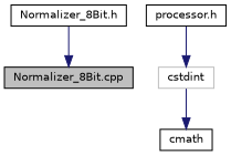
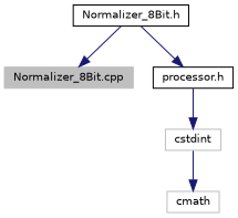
  digraph {
    node [color=black fontname=Helvetica fontsize=10 shape=record]
    edge [color=midnightblue fontname=Helvetica fontsize=10 labelfontname=Helvetica labelfontsize=10 style=solid]
-   n1 [fillcolor=grey75 fontcolor=black height=0.2 label="Normalizer_8Bit.cpp" style=filled width=0.4]
+   n1 [color=grey75 fillcolor=grey75 fontcolor=black height=0.2 label="Normalizer_8Bit.cpp" style=filled width=0.4]
    n2 [height=0.2 label="Normalizer_8Bit.h" width=0.4]
    n3 [height=0.2 label="processor.h" width=0.4]
    n4 [color=grey75 height=0.2 label=cstdint width=0.4]
-   n5 [height=0.2 label=cmath width=0.4]
+   n5 [color=grey75 height=0.2 label=cmath width=0.4]
    n2 -> n1
+   n2 -> n3
    n3 -> n4
    n4 -> n5
  }
